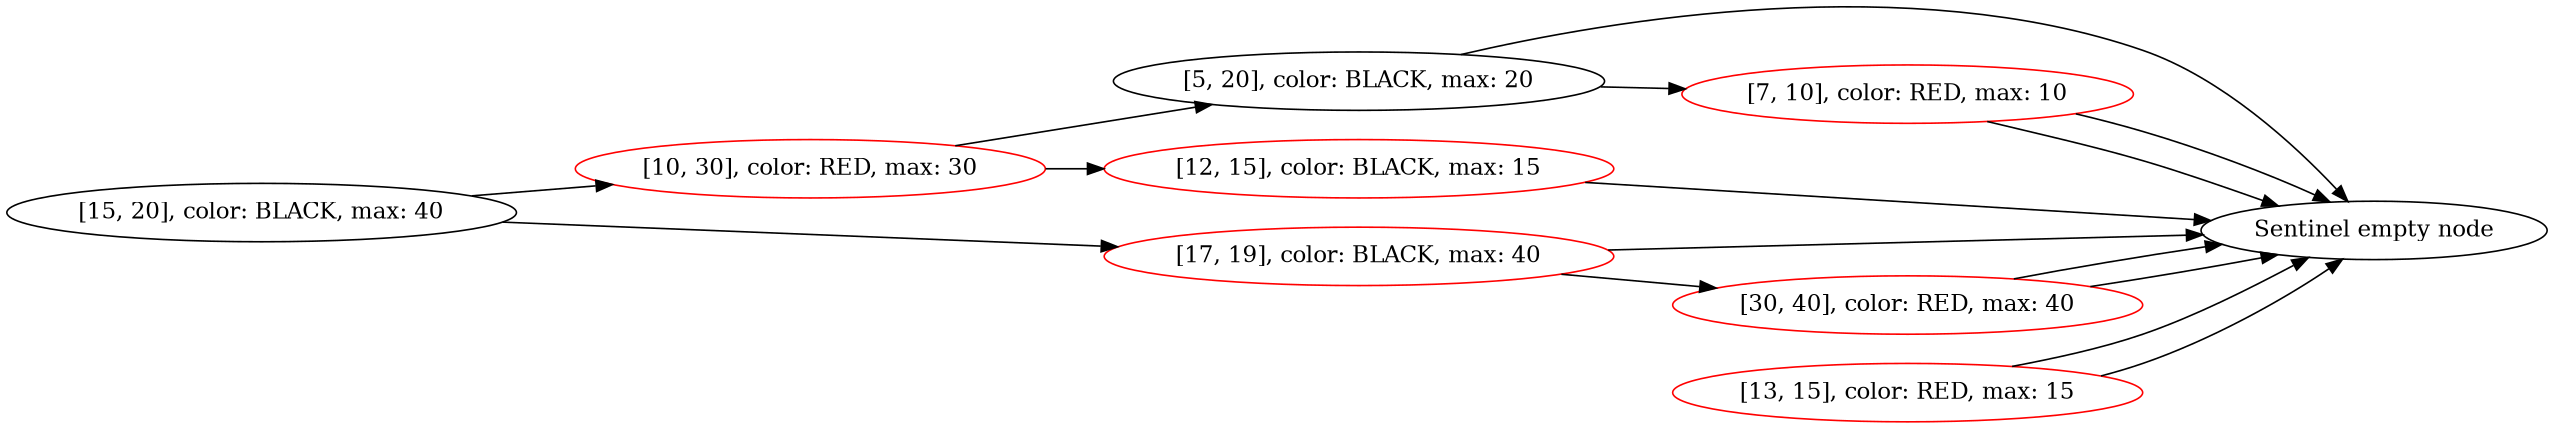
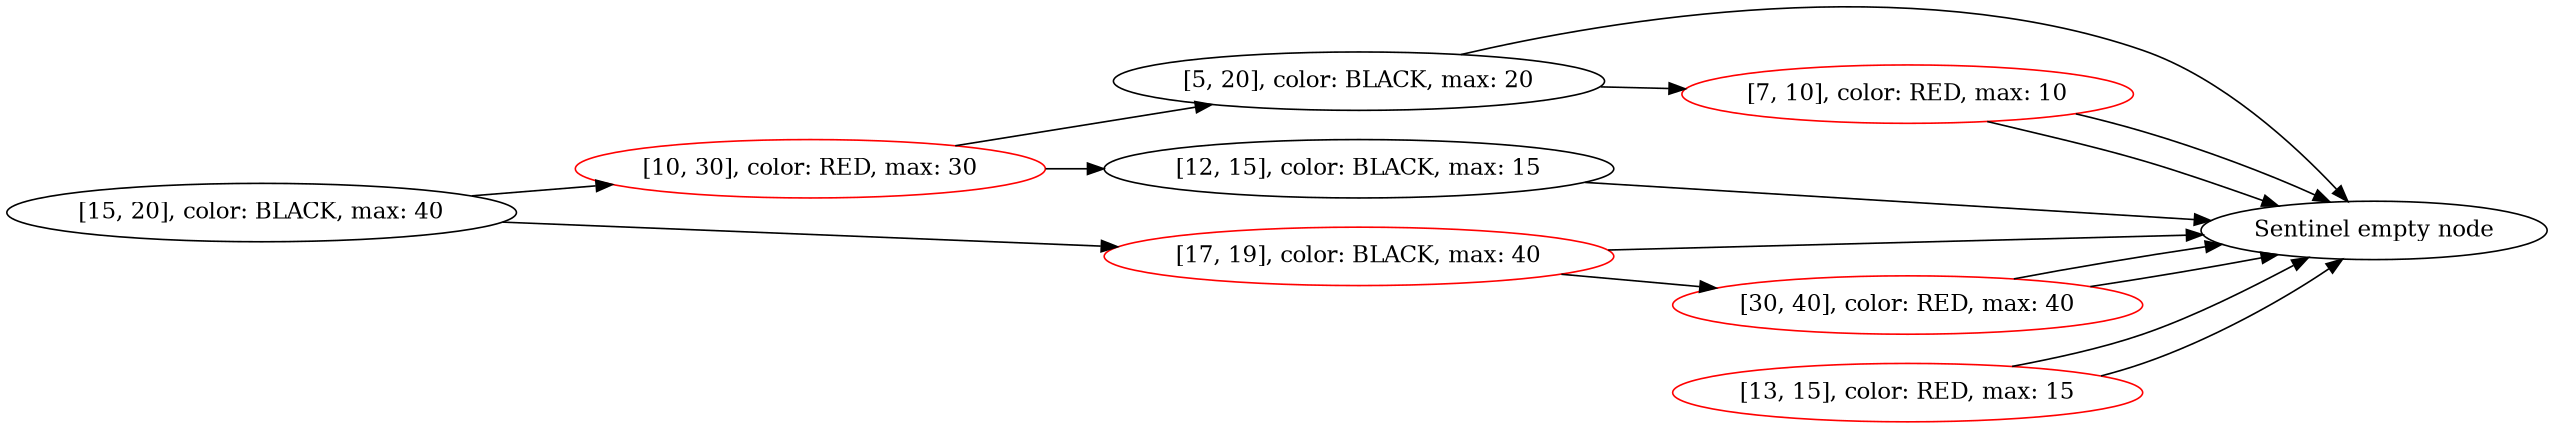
  digraph {
    rankdir=LR
    node [color=RED]
    n1 [color=BLACK label="[15, 20], color: BLACK, max: 40"]
    n2 [label="[10, 30], color: RED, max: 30"]
    n3 [label="[17, 19], color: BLACK, max: 40"]
    n4 [color=BLACK label="[5, 20], color: BLACK, max: 20"]
-   n5 [label="[12, 15], color: BLACK, max: 15"]
+   n5 [color=BLACK label="[12, 15], color: BLACK, max: 15"]
    n6 [color=BLACK label="Sentinel empty node"]
    n7 [label="[30, 40], color: RED, max: 40"]
    n8 [label="[7, 10], color: RED, max: 10"]
    n9 [label="[13, 15], color: RED, max: 15"]
    n1 -> n2
    n1 -> n3
    n2 -> n4
    n2 -> n5
    n3 -> n6
    n3 -> n7
    n4 -> n6
    n4 -> n8
    n5 -> n6
    n7 -> n6
    n7 -> n6
    n8 -> n6
    n8 -> n6
    n9 -> n6
    n9 -> n6
  }
